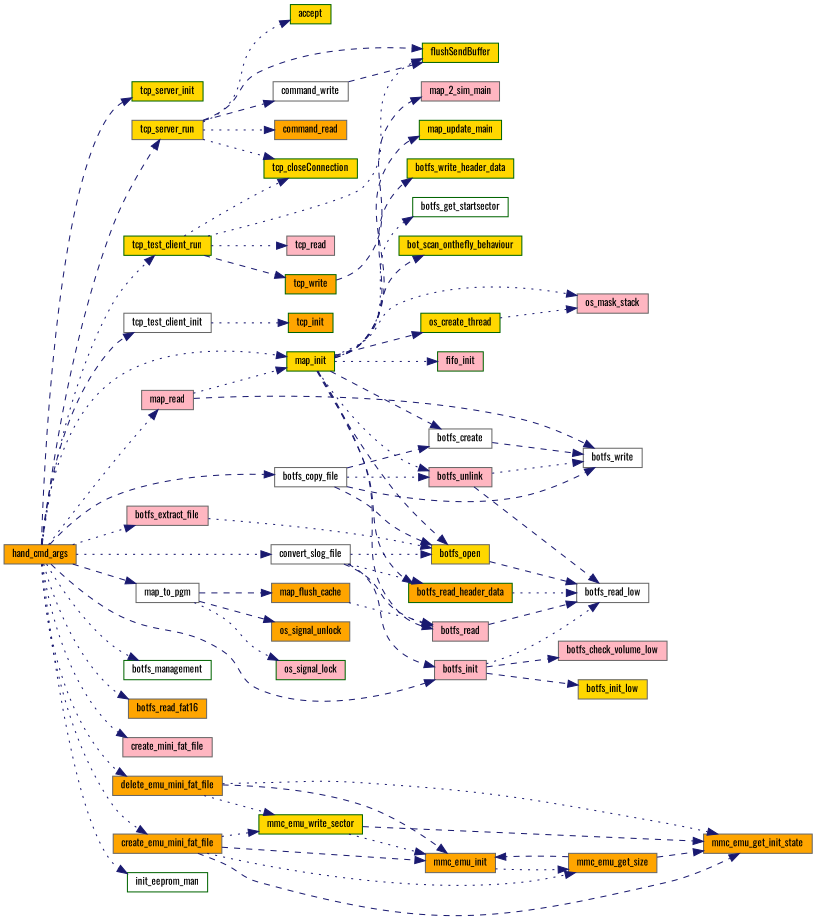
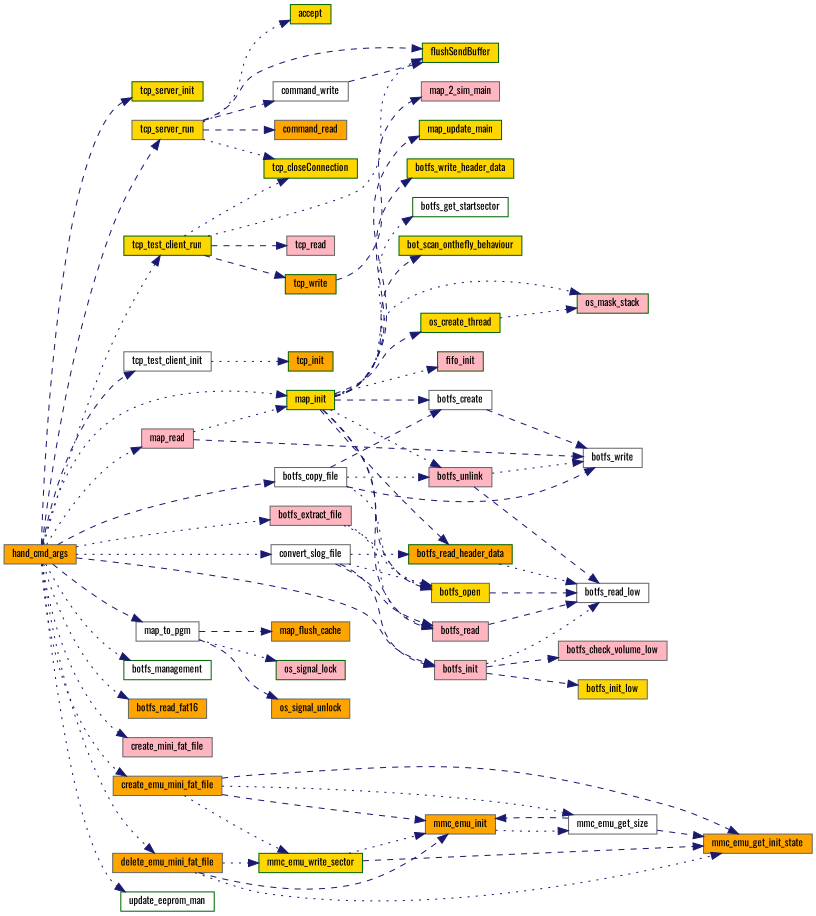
  digraph {
    fontname=Oswald
    rankdir=LR
    node [color=gray40 fillcolor=gold fontname=Oswald fontsize=10 shape=record style=filled]
    edge [color=midnightblue fontname=Oswald fontsize=10 labelfontname=Helvetica labelfontsize=10 style=dashed]
    n1 [fillcolor=orange fontcolor=black height=0.2 label=hand_cmd_args width=0.4]
    n2 [color=darkgreen height=0.2 label=tcp_server_init width=0.4]
    n3 [height=0.2 label=tcp_server_run width=0.4]
    n4 [fillcolor=white height=0.2 label=tcp_test_client_init width=0.4]
    n5 [color=darkgreen height=0.2 label=tcp_test_client_run width=0.4]
    n6 [fillcolor=lightpink height=0.2 label=map_read width=0.4]
    n7 [color=darkgreen height=0.2 label=map_init width=0.4]
    n8 [fillcolor=lightpink height=0.2 label=botfs_init width=0.4]
    n9 [fillcolor=white height=0.2 label=map_to_pgm width=0.4]
    n10 [color=darkgreen fillcolor=white height=0.2 label=botfs_management width=0.4]
    n11 [fillcolor=white height=0.2 label=botfs_copy_file width=0.4]
    n12 [fillcolor=lightpink height=0.2 label=botfs_extract_file width=0.4]
    n13 [fillcolor=orange height=0.2 label=botfs_read_fat16 width=0.4]
    n14 [fillcolor=lightpink height=0.2 label=create_mini_fat_file width=0.4]
    n15 [fillcolor=orange height=0.2 label=create_emu_mini_fat_file width=0.4]
    n16 [fillcolor=orange height=0.2 label=delete_emu_mini_fat_file width=0.4]
    n17 [fillcolor=white height=0.2 label=convert_slog_file width=0.4]
-   n18 [color=darkgreen fillcolor=white height=0.2 label=init_eeprom_man width=0.4]
+   n18 [color=darkgreen fillcolor=white height=0.2 label=update_eeprom_man width=0.4]
    n19 [color=darkgreen height=0.2 label=accept width=0.4]
    n20 [fillcolor=white height=0.2 label=command_write width=0.4]
    n21 [color=darkgreen height=0.2 label=flushSendBuffer width=0.4]
    n22 [fillcolor=orange height=0.2 label=command_read width=0.4]
    n23 [color=darkgreen height=0.2 label=tcp_closeConnection width=0.4]
    n24 [color=darkgreen fillcolor=orange height=0.2 label=tcp_init width=0.4]
    n25 [fillcolor=lightpink height=0.2 label=tcp_read width=0.4]
    n26 [color=darkgreen fillcolor=orange height=0.2 label=tcp_write width=0.4]
    n27 [fillcolor=white height=0.2 label=botfs_write width=0.4]
    n28 [color=darkgreen height=0.2 label=bot_scan_onthefly_behaviour width=0.4]
-   n29 [fillcolor=lightpink height=0.2 label=os_mask_stack width=0.4]
+   n29 [color=darkgreen fillcolor=lightpink height=0.2 label=os_mask_stack width=0.4]
    n30 [color=darkgreen fillcolor=lightpink height=0.2 label=fifo_init width=0.4]
    n31 [color=darkgreen height=0.2 label=os_create_thread width=0.4]
    n32 [color=darkgreen height=0.2 label=map_update_main width=0.4]
    n33 [height=0.2 label=botfs_open width=0.4]
    n34 [fillcolor=lightpink height=0.2 label=botfs_unlink width=0.4]
    n35 [fillcolor=white height=0.2 label=botfs_create width=0.4]
    n36 [color=darkgreen fillcolor=orange height=0.2 label=botfs_read_header_data width=0.4]
    n37 [color=darkgreen height=0.2 label=botfs_write_header_data width=0.4]
    n38 [color=darkgreen fillcolor=white height=0.2 label=botfs_get_startsector width=0.4]
    n39 [fillcolor=lightpink height=0.2 label=botfs_read width=0.4]
    n40 [fillcolor=white height=0.2 label=botfs_read_low width=0.4]
    n41 [height=0.2 label=botfs_init_low width=0.4]
    n42 [fillcolor=lightpink height=0.2 label=botfs_check_volume_low width=0.4]
    n43 [fillcolor=orange height=0.2 label=map_flush_cache width=0.4]
    n44 [color=darkgreen fillcolor=lightpink height=0.2 label=os_signal_lock width=0.4]
    n45 [fillcolor=orange height=0.2 label=os_signal_unlock width=0.4]
    n46 [fillcolor=orange height=0.2 label=mmc_emu_get_init_state width=0.4]
    n47 [fillcolor=orange height=0.2 label=mmc_emu_init width=0.4]
-   n48 [fillcolor=orange height=0.2 label=mmc_emu_get_size width=0.4]
+   n48 [fillcolor=white height=0.2 label=mmc_emu_get_size width=0.4]
    n49 [color=darkgreen height=0.2 label=mmc_emu_write_sector width=0.4]
    n50 [fillcolor=lightpink height=0.2 label=map_2_sim_main width=0.4]
    n1 -> n2
    n1 -> n3
    n1 -> n4
    n1 -> n5 [style=dotted]
    n1 -> n6 [style=dotted]
    n1 -> n7 [style=dotted]
    n1 -> n8
    n1 -> n9
    n1 -> n10 [style=dotted]
    n1 -> n11
    n1 -> n12 [style=dotted]
    n1 -> n13 [style=dotted]
    n1 -> n14 [style=dotted]
    n1 -> n15 [style=dotted]
    n1 -> n16 [style=dotted]
    n1 -> n17 [style=dotted]
    n1 -> n18 [style=dotted]
    n3 -> n19 [style=dotted]
    n3 -> n20
    n3 -> n21
-   n3 -> n22 [style=dotted]
+   n3 -> n22
    n3 -> n23 [style=dotted]
    n4 -> n24 [style=dotted]
    n5 -> n21 [style=dotted]
    n5 -> n23 [style=dotted]
-   n5 -> n25 [style=dotted]
+   n5 -> n25
    n5 -> n26
    n6 -> n7 [style=dotted]
    n6 -> n27
    n7 -> n28
    n7 -> n29 [style=dotted]
    n7 -> n30 [style=dotted]
    n7 -> n31
    n7 -> n32
    n7 -> n33
    n7 -> n34 [style=dotted]
    n7 -> n35
    n7 -> n36
    n7 -> n37
    n7 -> n38 [style=dotted]
    n7 -> n39
    n8 -> n40 [style=dotted]
    n8 -> n41
    n8 -> n42
    n9 -> n43
    n9 -> n44 [style=dotted]
    n9 -> n45
    n11 -> n27
-   n11 -> n33
+   n11 -> n33 [style=dotted]
    n11 -> n34 [style=dotted]
    n11 -> n35
    n12 -> n33 [style=dotted]
-   n43 -> n39 [style=dotted]
+   n12 -> n39 [style=dotted]
    n15 -> n46
    n15 -> n47
    n15 -> n48 [style=dotted]
    n15 -> n49 [style=dotted]
    n16 -> n46 [style=dotted]
    n16 -> n47
    n16 -> n49 [style=dotted]
    n17 -> n8
    n17 -> n33 [style=dotted]
    n17 -> n36 [style=dotted]
    n17 -> n39
    n20 -> n21
    n26 -> n50
    n31 -> n29 [style=dotted]
    n33 -> n40
    n34 -> n27 [style=dotted]
    n34 -> n40
    n35 -> n27
    n36 -> n40 [style=dotted]
    n39 -> n40
    n47 -> n48 [style=dotted]
    n48 -> n46
    n48 -> n47
    n49 -> n46
    n49 -> n47 [style=dotted]
  }
